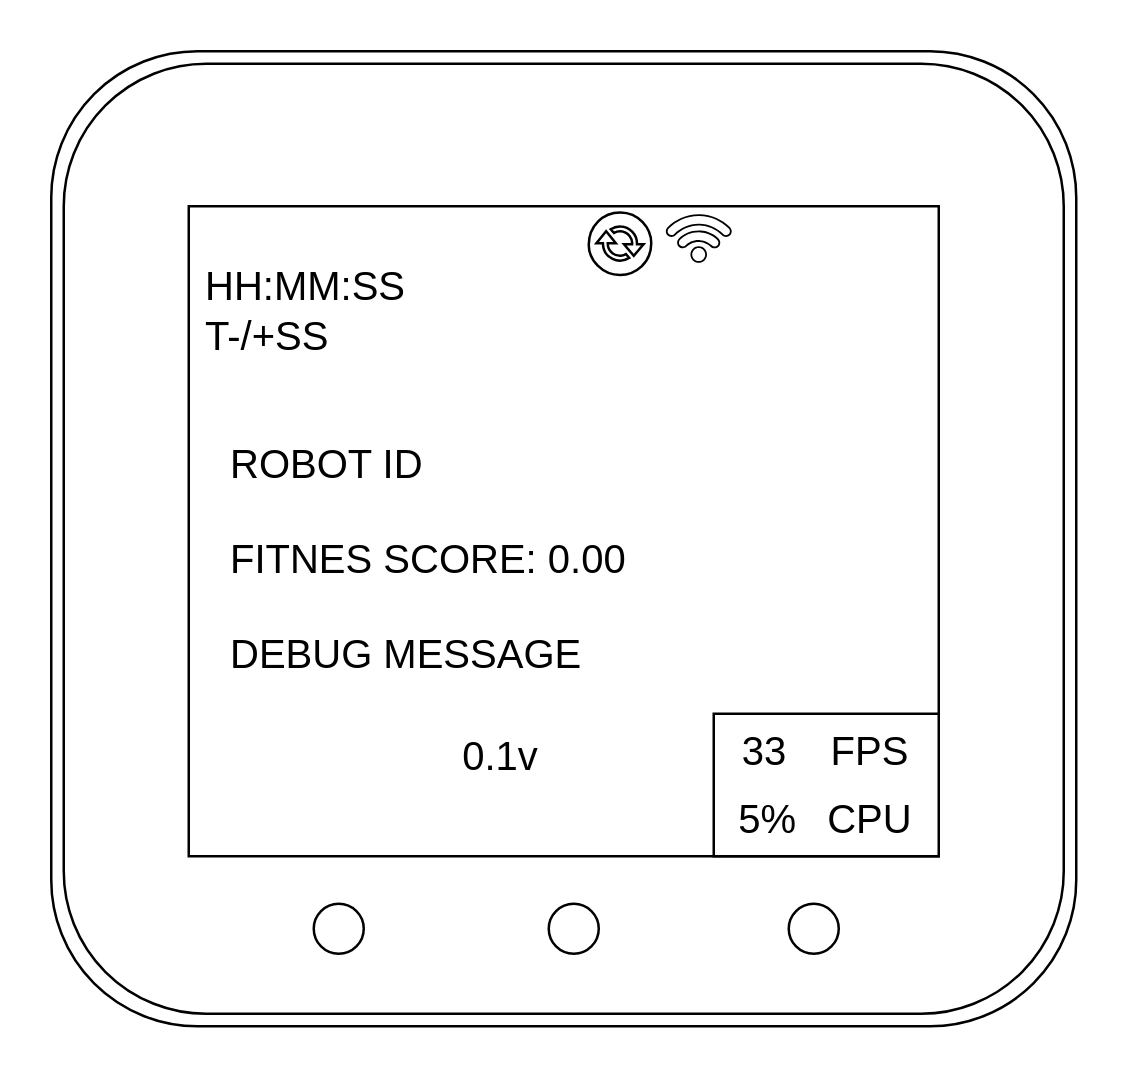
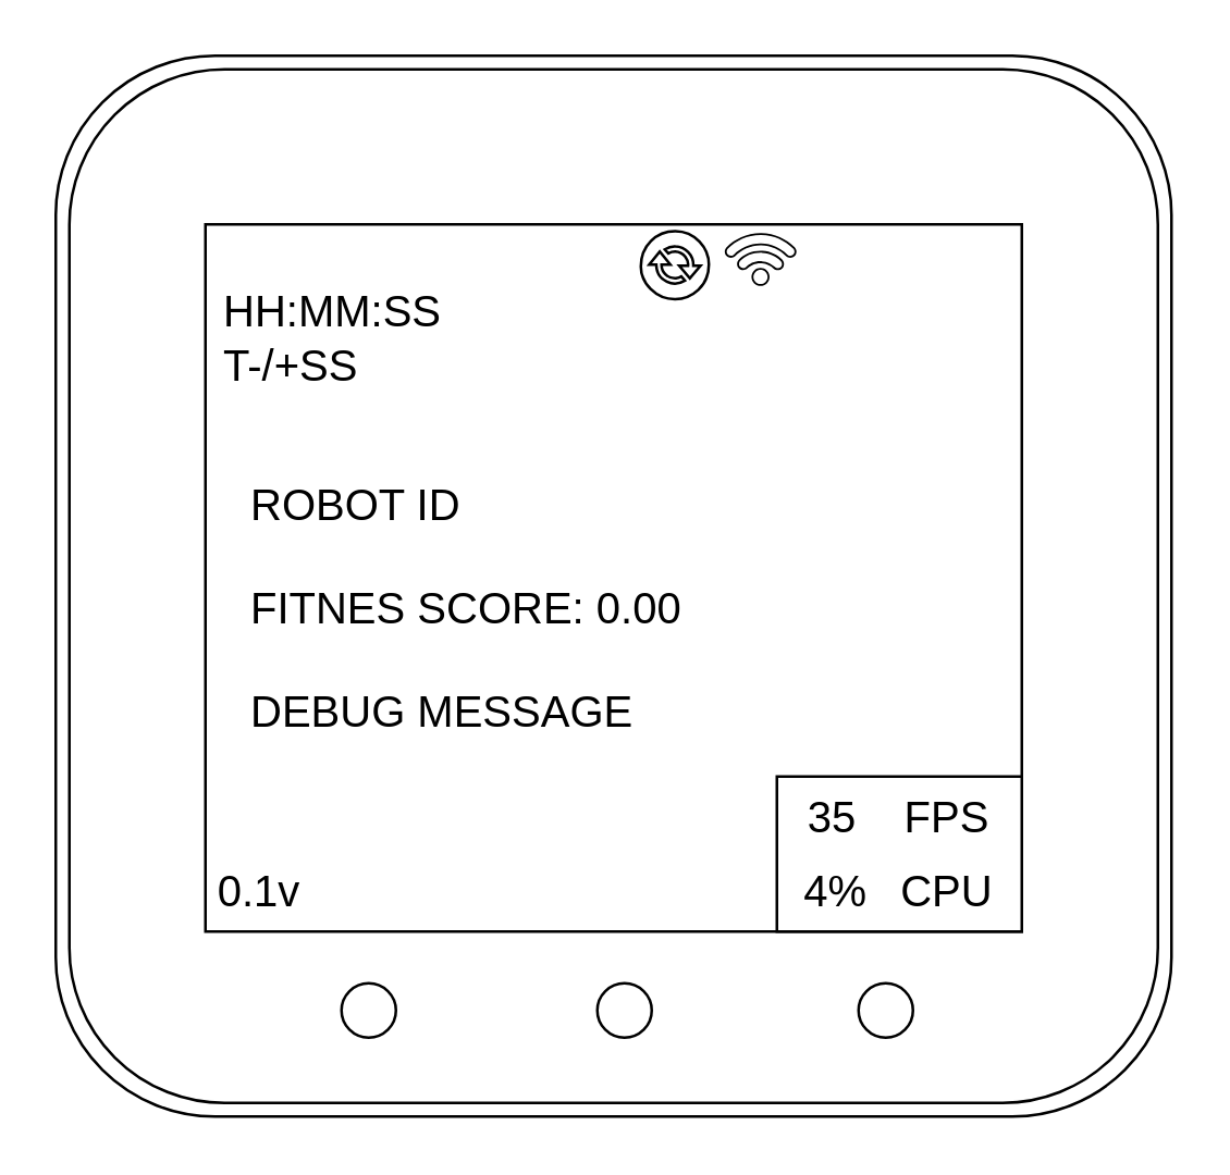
  <mxCell id="0" />
  <mxCell id="1" parent="0" />
  <mxCell id="2" value="" style="rounded=1;whiteSpace=wrap;html=1;glass=0;" vertex="1" parent="1"><mxGeometry x="20" y="20" width="410" height="390" as="geometry" /></mxCell>
  <mxCell id="3" value="" style="rounded=1;whiteSpace=wrap;html=1;glass=0;fillColor=none;strokeColor=default;" vertex="1" parent="1"><mxGeometry x="25" y="25" width="400" height="380" as="geometry" /></mxCell>
  <mxCell id="4" value="" style="rounded=0;whiteSpace=wrap;html=1;" vertex="1" parent="1"><mxGeometry x="75" y="82" width="300" height="260" as="geometry" /></mxCell>
  <mxCell id="5" value="" style="ellipse;whiteSpace=wrap;html=1;" vertex="1" parent="1"><mxGeometry x="219" y="361" width="20" height="20" as="geometry" /></mxCell>
  <mxCell id="6" value="" style="ellipse;whiteSpace=wrap;html=1;" vertex="1" parent="1"><mxGeometry x="125" y="361" width="20" height="20" as="geometry" /></mxCell>
  <mxCell id="7" value="" style="ellipse;whiteSpace=wrap;html=1;" vertex="1" parent="1"><mxGeometry x="315" y="361" width="20" height="20" as="geometry" /></mxCell>
  <mxCell id="8" value="" style="rounded=0;whiteSpace=wrap;html=1;" vertex="1" parent="1"><mxGeometry x="285" y="285" width="90" height="57" as="geometry" /></mxCell>
- <mxCell id="9" value="&lt;font style=&quot;font-size: 16px;&quot;&gt;33&lt;span style=&quot;white-space: pre;&quot;&gt;&#09;&lt;/span&gt;FPS&lt;/font&gt;" style="text;html=1;align=center;verticalAlign=middle;whiteSpace=wrap;rounded=0;" vertex="1" parent="1"><mxGeometry x="285" y="285" width="90" height="30" as="geometry" /></mxCell>
- <mxCell id="10" value="&lt;span style=&quot;font-size: 16px;&quot;&gt;5%&lt;span style=&quot;white-space: pre;&quot;&gt;&#09;&lt;/span&gt;CPU&lt;/span&gt;" style="text;html=1;align=center;verticalAlign=middle;whiteSpace=wrap;rounded=0;" vertex="1" parent="1"><mxGeometry x="285" y="312" width="90" height="30" as="geometry" /></mxCell>
- <mxCell id="11" value="&lt;font style=&quot;font-size: 16px;&quot;&gt;0.1v&lt;/font&gt;" style="text;html=1;align=center;verticalAlign=middle;whiteSpace=wrap;rounded=0;" vertex="1" parent="1"><mxGeometry x="180" y="287" width="40" height="30" as="geometry" /></mxCell>
+ <mxCell id="9" value="&lt;font style=&quot;font-size: 16px;&quot;&gt;35&lt;span style=&quot;white-space: pre;&quot;&gt;&#09;&lt;/span&gt;FPS&lt;/font&gt;" style="text;html=1;align=center;verticalAlign=middle;whiteSpace=wrap;rounded=0;" vertex="1" parent="1"><mxGeometry x="285" y="285" width="90" height="30" as="geometry" /></mxCell>
+ <mxCell id="10" value="&lt;span style=&quot;font-size: 16px;&quot;&gt;4%&lt;span style=&quot;white-space: pre;&quot;&gt;&#09;&lt;/span&gt;CPU&lt;/span&gt;" style="text;html=1;align=center;verticalAlign=middle;whiteSpace=wrap;rounded=0;" vertex="1" parent="1"><mxGeometry x="285" y="312" width="90" height="30" as="geometry" /></mxCell>
+ <mxCell id="11" value="&lt;font style=&quot;font-size: 16px;&quot;&gt;0.1v&lt;/font&gt;" style="text;html=1;align=center;verticalAlign=middle;whiteSpace=wrap;rounded=0;" vertex="1" parent="1"><mxGeometry x="75" y="312" width="40" height="30" as="geometry" /></mxCell>
  <mxCell id="12" value="" style="sketch=0;pointerEvents=1;shadow=0;dashed=0;html=1;strokeColor=none;fillColor=#000000;aspect=fixed;labelPosition=center;verticalLabelPosition=bottom;verticalAlign=top;align=center;outlineConnect=0;shape=mxgraph.vvd.wi_fi;rotation=-45;gradientColor=none;" vertex="1" parent="1"><mxGeometry x="269" y="82" width="20" height="20" as="geometry" /></mxCell>
  <mxCell id="13" value="" style="sketch=0;pointerEvents=1;shadow=0;dashed=0;html=1;strokeColor=#000000;fillColor=default;labelPosition=center;verticalLabelPosition=bottom;verticalAlign=top;outlineConnect=0;align=center;shape=mxgraph.office.communications.exchange_active_sync;aspect=fixed;" vertex="1" parent="1"><mxGeometry x="235" y="84.5" width="25" height="25" as="geometry" /></mxCell>
  <mxCell id="14" value="&lt;span style=&quot;font-size: 16px;&quot;&gt;HH:MM:SS&lt;br&gt;T-/+SS&lt;/span&gt;" style="text;html=1;align=left;verticalAlign=middle;whiteSpace=wrap;rounded=0;" vertex="1" parent="1"><mxGeometry x="80" y="102" width="90" height="43" as="geometry" /></mxCell>
  <mxCell id="15" value="&lt;span style=&quot;font-size: 16px;&quot;&gt;ROBOT ID&lt;br&gt;&lt;br&gt;FITNES SCORE: 0.00&lt;br&gt;&lt;br&gt;DEBUG MESSAGE&lt;/span&gt;" style="text;html=1;align=left;verticalAlign=middle;whiteSpace=wrap;rounded=0;" vertex="1" parent="1"><mxGeometry x="90" y="173" width="240" height="100" as="geometry" /></mxCell>
